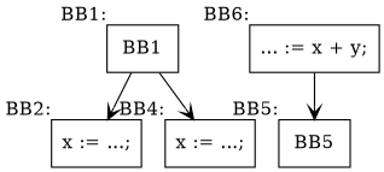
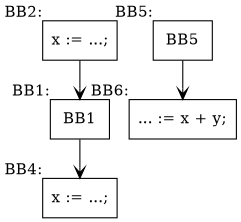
  digraph {
    node [shape=box]
    edge [arrowhead=open]
    BB1 [xlabel="BB1:"]
    n2 [label="x := ...;\n" xlabel="BB2:"]
    n3 [label="x := ...;\n" xlabel="BB4:"]
    n4 [label="... := x + y;\n" xlabel="BB6:"]
    BB5 [xlabel="BB5:"]
-   BB1 -> n2
+   n2 -> BB1
    BB1 -> n3
-   n4 -> BB5
+   BB5 -> n4
  }
